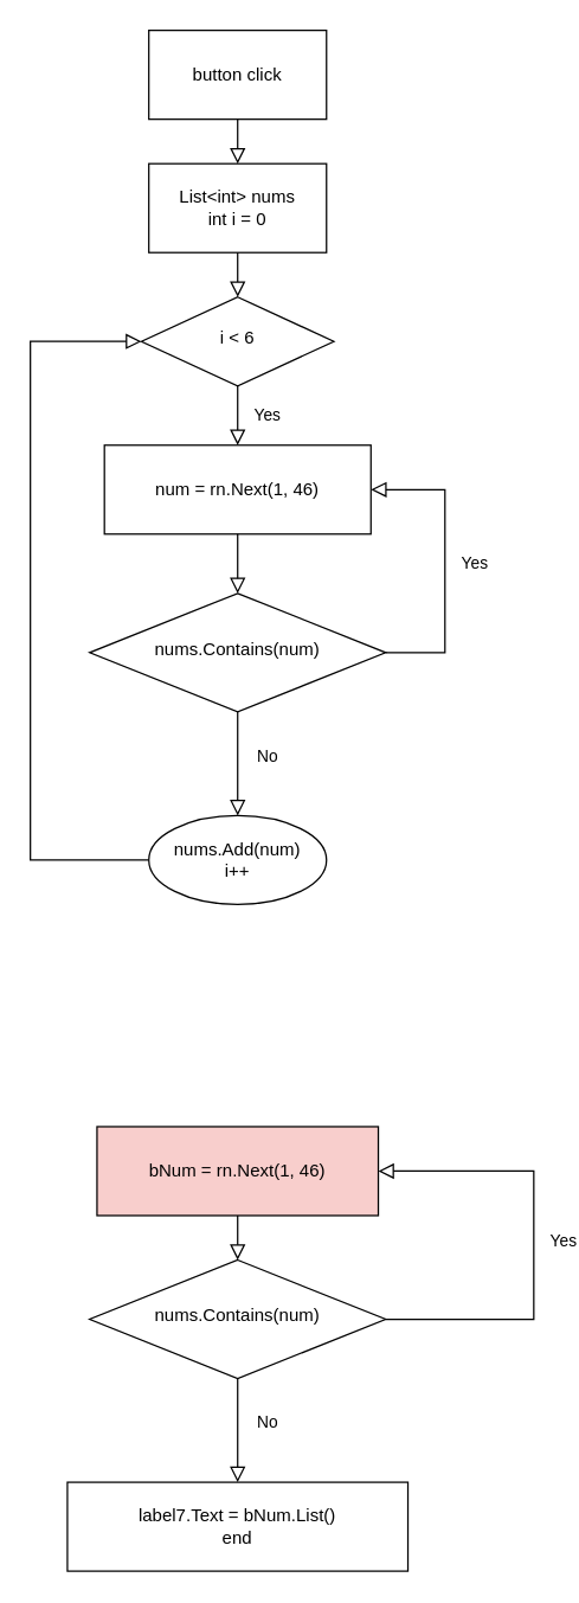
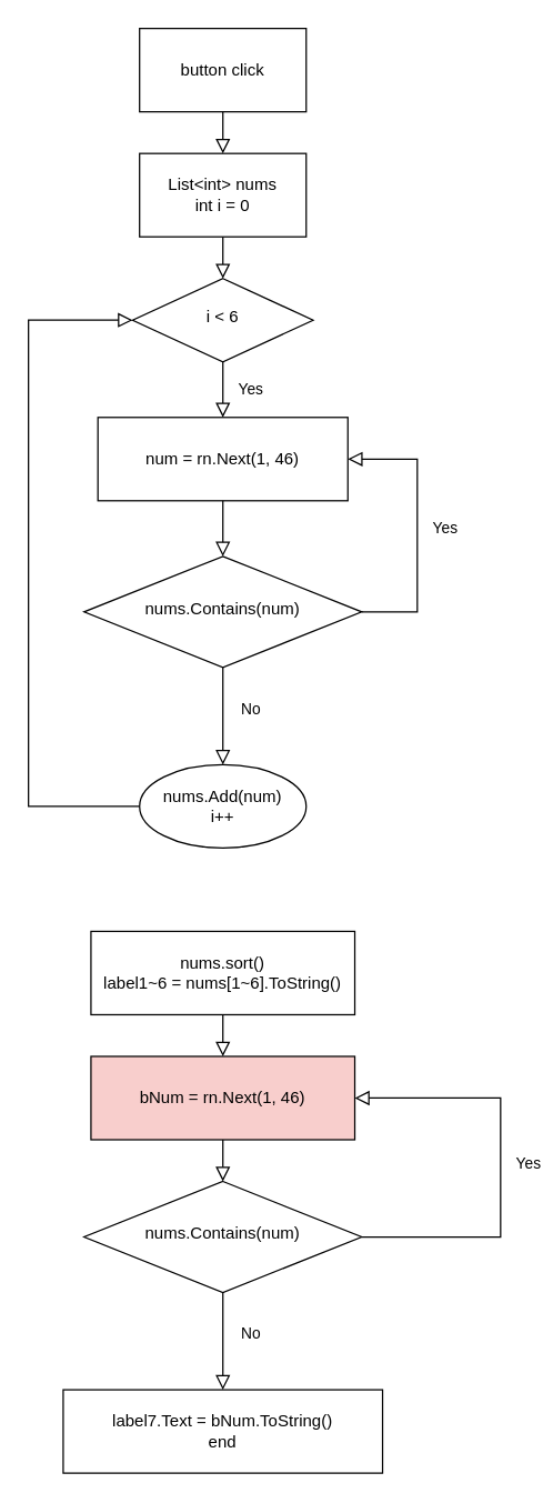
  <mxCell id="0" />
  <mxCell id="1" parent="0" />
  <mxCell id="2" value="" style="rounded=0;html=1;jettySize=auto;orthogonalLoop=1;fontSize=11;endArrow=block;endFill=0;endSize=8;strokeWidth=1;shadow=0;labelBackgroundColor=none;edgeStyle=orthogonalEdgeStyle;entryX=0;entryY=0.5;entryDx=0;entryDy=0;exitX=0;exitY=0.5;exitDx=0;exitDy=0;" parent="1" source="15" target="9" edge="1"><mxGeometry relative="1" as="geometry"><mxPoint x="-60" y="120" as="sourcePoint" /><mxPoint x="-60" y="220" as="targetPoint" /><Array as="points"><mxPoint x="20" y="580" /><mxPoint x="20" y="230" /></Array></mxGeometry></mxCell>
  <mxCell id="3" value="Yes" style="rounded=0;html=1;jettySize=auto;orthogonalLoop=1;fontSize=11;endArrow=block;endFill=0;endSize=8;strokeWidth=1;shadow=0;labelBackgroundColor=none;edgeStyle=orthogonalEdgeStyle;entryX=1;entryY=0.5;entryDx=0;entryDy=0;" parent="1" source="5" target="7" edge="1"><mxGeometry y="-20" relative="1" as="geometry"><mxPoint as="offset" /><Array as="points"><mxPoint x="300" y="440" /><mxPoint x="300" y="330" /></Array></mxGeometry></mxCell>
  <mxCell id="4" value="No" style="edgeStyle=orthogonalEdgeStyle;rounded=0;html=1;jettySize=auto;orthogonalLoop=1;fontSize=11;endArrow=block;endFill=0;endSize=8;strokeWidth=1;shadow=0;labelBackgroundColor=none;entryX=0.5;entryY=0;entryDx=0;entryDy=0;" parent="1" source="5" target="15" edge="1"><mxGeometry x="-0.143" y="20" relative="1" as="geometry"><mxPoint as="offset" /><mxPoint x="100" y="750" as="targetPoint" /></mxGeometry></mxCell>
  <mxCell id="5" value="nums.Contains(num)" style="rhombus;whiteSpace=wrap;html=1;shadow=0;fontFamily=Helvetica;fontSize=12;align=center;strokeWidth=1;spacing=6;spacingTop=-4;" parent="1" vertex="1"><mxGeometry x="60" y="400" width="200" height="80" as="geometry" /></mxCell>
  <mxCell id="6" value="button click" style="rounded=0;whiteSpace=wrap;html=1;" vertex="1" parent="1"><mxGeometry x="100" y="20" width="120" height="60" as="geometry" /></mxCell>
  <mxCell id="7" value="&lt;div&gt;&lt;span style=&quot;background-color: initial;&quot;&gt;num = rn.Next(1, 46)&lt;/span&gt;&lt;br&gt;&lt;/div&gt;" style="rounded=0;whiteSpace=wrap;html=1;" vertex="1" parent="1"><mxGeometry x="70" y="300" width="180" height="60" as="geometry" /></mxCell>
  <mxCell id="8" value="List&amp;lt;int&amp;gt; nums&lt;div&gt;int i = 0&lt;/div&gt;" style="rounded=0;whiteSpace=wrap;html=1;" vertex="1" parent="1"><mxGeometry x="100" y="110" width="120" height="60" as="geometry" /></mxCell>
  <mxCell id="9" value="&lt;div&gt;i &amp;lt; 6&lt;/div&gt;" style="rhombus;whiteSpace=wrap;html=1;shadow=0;fontFamily=Helvetica;fontSize=12;align=center;strokeWidth=1;spacing=6;spacingTop=-4;" vertex="1" parent="1"><mxGeometry x="95" y="200" width="130" height="60" as="geometry" /></mxCell>
  <mxCell id="10" value="bNum = rn.Next(1, 46)" style="rounded=0;whiteSpace=wrap;html=1;fillColor=#f8cecc;" vertex="1" parent="1"><mxGeometry x="65" y="760" width="190" height="60" as="geometry" /></mxCell>
  <mxCell id="11" value="" style="rounded=0;html=1;jettySize=auto;orthogonalLoop=1;fontSize=11;endArrow=block;endFill=0;endSize=8;strokeWidth=1;shadow=0;labelBackgroundColor=none;edgeStyle=orthogonalEdgeStyle;entryX=0.5;entryY=0;entryDx=0;entryDy=0;exitX=0.5;exitY=1;exitDx=0;exitDy=0;" edge="1" parent="1" source="6" target="8"><mxGeometry relative="1" as="geometry"><mxPoint x="-50" y="130" as="sourcePoint" /><mxPoint x="-50" y="230" as="targetPoint" /></mxGeometry></mxCell>
  <mxCell id="12" value="" style="rounded=0;html=1;jettySize=auto;orthogonalLoop=1;fontSize=11;endArrow=block;endFill=0;endSize=8;strokeWidth=1;shadow=0;labelBackgroundColor=none;edgeStyle=orthogonalEdgeStyle;entryX=0.5;entryY=0;entryDx=0;entryDy=0;exitX=0.5;exitY=1;exitDx=0;exitDy=0;" edge="1" parent="1" source="8" target="9"><mxGeometry relative="1" as="geometry"><mxPoint x="170" y="90" as="sourcePoint" /><mxPoint x="170" y="120" as="targetPoint" /></mxGeometry></mxCell>
  <mxCell id="13" value="Yes" style="rounded=0;html=1;jettySize=auto;orthogonalLoop=1;fontSize=11;endArrow=block;endFill=0;endSize=8;strokeWidth=1;shadow=0;labelBackgroundColor=none;edgeStyle=orthogonalEdgeStyle;entryX=0.5;entryY=0;entryDx=0;entryDy=0;exitX=0.5;exitY=1;exitDx=0;exitDy=0;" edge="1" parent="1" source="9" target="7"><mxGeometry y="20" relative="1" as="geometry"><mxPoint as="offset" /><mxPoint x="0" y="360" as="sourcePoint" /><mxPoint x="-190" y="260" as="targetPoint" /></mxGeometry></mxCell>
  <mxCell id="14" value="" style="rounded=0;html=1;jettySize=auto;orthogonalLoop=1;fontSize=11;endArrow=block;endFill=0;endSize=8;strokeWidth=1;shadow=0;labelBackgroundColor=none;edgeStyle=orthogonalEdgeStyle;entryX=0.5;entryY=0;entryDx=0;entryDy=0;exitX=0.5;exitY=1;exitDx=0;exitDy=0;" edge="1" parent="1" source="7" target="5"><mxGeometry relative="1" as="geometry"><mxPoint x="-50" y="130" as="sourcePoint" /><mxPoint x="-50" y="230" as="targetPoint" /></mxGeometry></mxCell>
  <mxCell id="15" value="nums.Add(num)&lt;br&gt;i++" style="ellipse;whiteSpace=wrap;html=1;" vertex="1" parent="1"><mxGeometry x="100" y="550" width="120" height="60" as="geometry" /></mxCell>
  <mxCell id="16" value="nums.Contains(num)" style="rhombus;whiteSpace=wrap;html=1;shadow=0;fontFamily=Helvetica;fontSize=12;align=center;strokeWidth=1;spacing=6;spacingTop=-4;" vertex="1" parent="1"><mxGeometry x="60" y="850" width="200" height="80" as="geometry" /></mxCell>
  <mxCell id="17" value="" style="rounded=0;html=1;jettySize=auto;orthogonalLoop=1;fontSize=11;endArrow=block;endFill=0;endSize=8;strokeWidth=1;shadow=0;labelBackgroundColor=none;edgeStyle=orthogonalEdgeStyle;entryX=0.5;entryY=0;entryDx=0;entryDy=0;exitX=0.5;exitY=1;exitDx=0;exitDy=0;" edge="1" parent="1" source="10" target="16"><mxGeometry relative="1" as="geometry"><mxPoint x="170" y="370" as="sourcePoint" /><mxPoint x="170" y="410" as="targetPoint" /></mxGeometry></mxCell>
  <mxCell id="18" value="Yes" style="rounded=0;html=1;jettySize=auto;orthogonalLoop=1;fontSize=11;endArrow=block;endFill=0;endSize=8;strokeWidth=1;shadow=0;labelBackgroundColor=none;edgeStyle=orthogonalEdgeStyle;exitX=1;exitY=0.5;exitDx=0;exitDy=0;entryX=1;entryY=0.5;entryDx=0;entryDy=0;" edge="1" parent="1" source="16" target="10"><mxGeometry y="-20" relative="1" as="geometry"><mxPoint as="offset" /><mxPoint x="320" y="970" as="sourcePoint" /><mxPoint x="320" y="790" as="targetPoint" /><Array as="points"><mxPoint x="360" y="890" /><mxPoint x="360" y="790" /></Array></mxGeometry></mxCell>
  <mxCell id="19" value="No" style="edgeStyle=orthogonalEdgeStyle;rounded=0;html=1;jettySize=auto;orthogonalLoop=1;fontSize=11;endArrow=block;endFill=0;endSize=8;strokeWidth=1;shadow=0;labelBackgroundColor=none;exitX=0.5;exitY=1;exitDx=0;exitDy=0;entryX=0.5;entryY=0;entryDx=0;entryDy=0;" edge="1" parent="1" source="16" target="20"><mxGeometry x="-0.143" y="20" relative="1" as="geometry"><mxPoint as="offset" /><mxPoint x="-70" y="870" as="sourcePoint" /><mxPoint x="160" y="940" as="targetPoint" /></mxGeometry></mxCell>
- <mxCell id="20" value="label7.Text = bNum.List()&lt;div&gt;end&lt;/div&gt;" style="rounded=0;whiteSpace=wrap;html=1;" vertex="1" parent="1"><mxGeometry x="45" y="1000" width="230" height="60" as="geometry" /></mxCell>
+ <mxCell id="20" value="label7.Text = bNum.ToString()&lt;div&gt;end&lt;/div&gt;" style="rounded=0;whiteSpace=wrap;html=1;" vertex="1" parent="1"><mxGeometry x="45" y="1000" width="230" height="60" as="geometry" /></mxCell>
+ <mxCell id="21" value="&lt;div&gt;nums.sort()&lt;/div&gt;label1~6 = nums[1~6].ToString()" style="rounded=0;whiteSpace=wrap;html=1;" vertex="1" parent="1"><mxGeometry x="65" y="670" width="190" height="60" as="geometry" /></mxCell>
+ <mxCell id="22" value="" style="rounded=0;html=1;jettySize=auto;orthogonalLoop=1;fontSize=11;endArrow=block;endFill=0;endSize=8;strokeWidth=1;shadow=0;labelBackgroundColor=none;edgeStyle=orthogonalEdgeStyle;exitX=0.5;exitY=1;exitDx=0;exitDy=0;entryX=0.5;entryY=0;entryDx=0;entryDy=0;" edge="1" parent="1" source="21" target="10"><mxGeometry relative="1" as="geometry"><mxPoint x="170" y="870" as="sourcePoint" /><mxPoint x="110" y="760" as="targetPoint" /></mxGeometry></mxCell>
